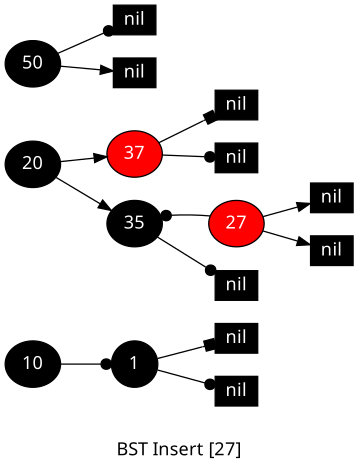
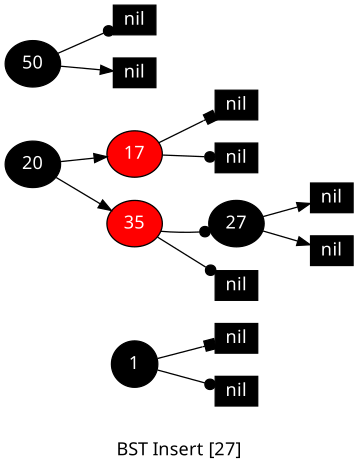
  digraph {
    fontname="Noto Sans"
    label="BST Insert [27]"
    rankdir=LR
    node [fillcolor=black fontcolor=white fontname="Noto Sans" style=filled shape=box]
    edge [arrowhead=dot fontname="Noto Sans"]
-   10 [width=0.5 shape=""]
    n2 [label=1 width=0.5 shape=""]
    n3 [height=0.2 label=nil width=0.3]
    n4 [height=0.2 label=nil width=0.3]
    20 [width=0.5 shape=""]
-   17 [fillcolor=red width=0.5 label=37 shape=""]
-   35 [width=0.5 shape=""]
+   17 [fillcolor=red width=0.5 shape=""]
+   35 [fillcolor=red width=0.5 shape=""]
    50 [width=0.5 shape=""]
    n9 [height=0.2 label=nil width=0.3]
    n10 [height=0.2 label=nil width=0.3]
    n11 [height=0.2 label=nil width=0.3]
    n12 [height=0.2 label=nil width=0.3]
-   27 [fillcolor=red width=0.5 shape=""]
+   27 [width=0.5 shape=""]
    n14 [height=0.2 label=nil width=0.3]
    n15 [height=0.2 label=nil width=0.3]
    n16 [height=0.2 label=nil width=0.3]
-   10 -> n2
    n2 -> n3 [arrowhead=box]
    n2 -> n4
    20 -> 17 [arrowhead=normal]
    20 -> 35 [arrowhead=normal]
    17 -> n11 [arrowhead=box]
    17 -> n12
-   27 -> 35
+   35 -> 27
    35 -> n14
    50 -> n9
    50 -> n10 [arrowhead=normal]
    27 -> n15 [arrowhead=normal]
    27 -> n16 [arrowhead=normal]
  }
